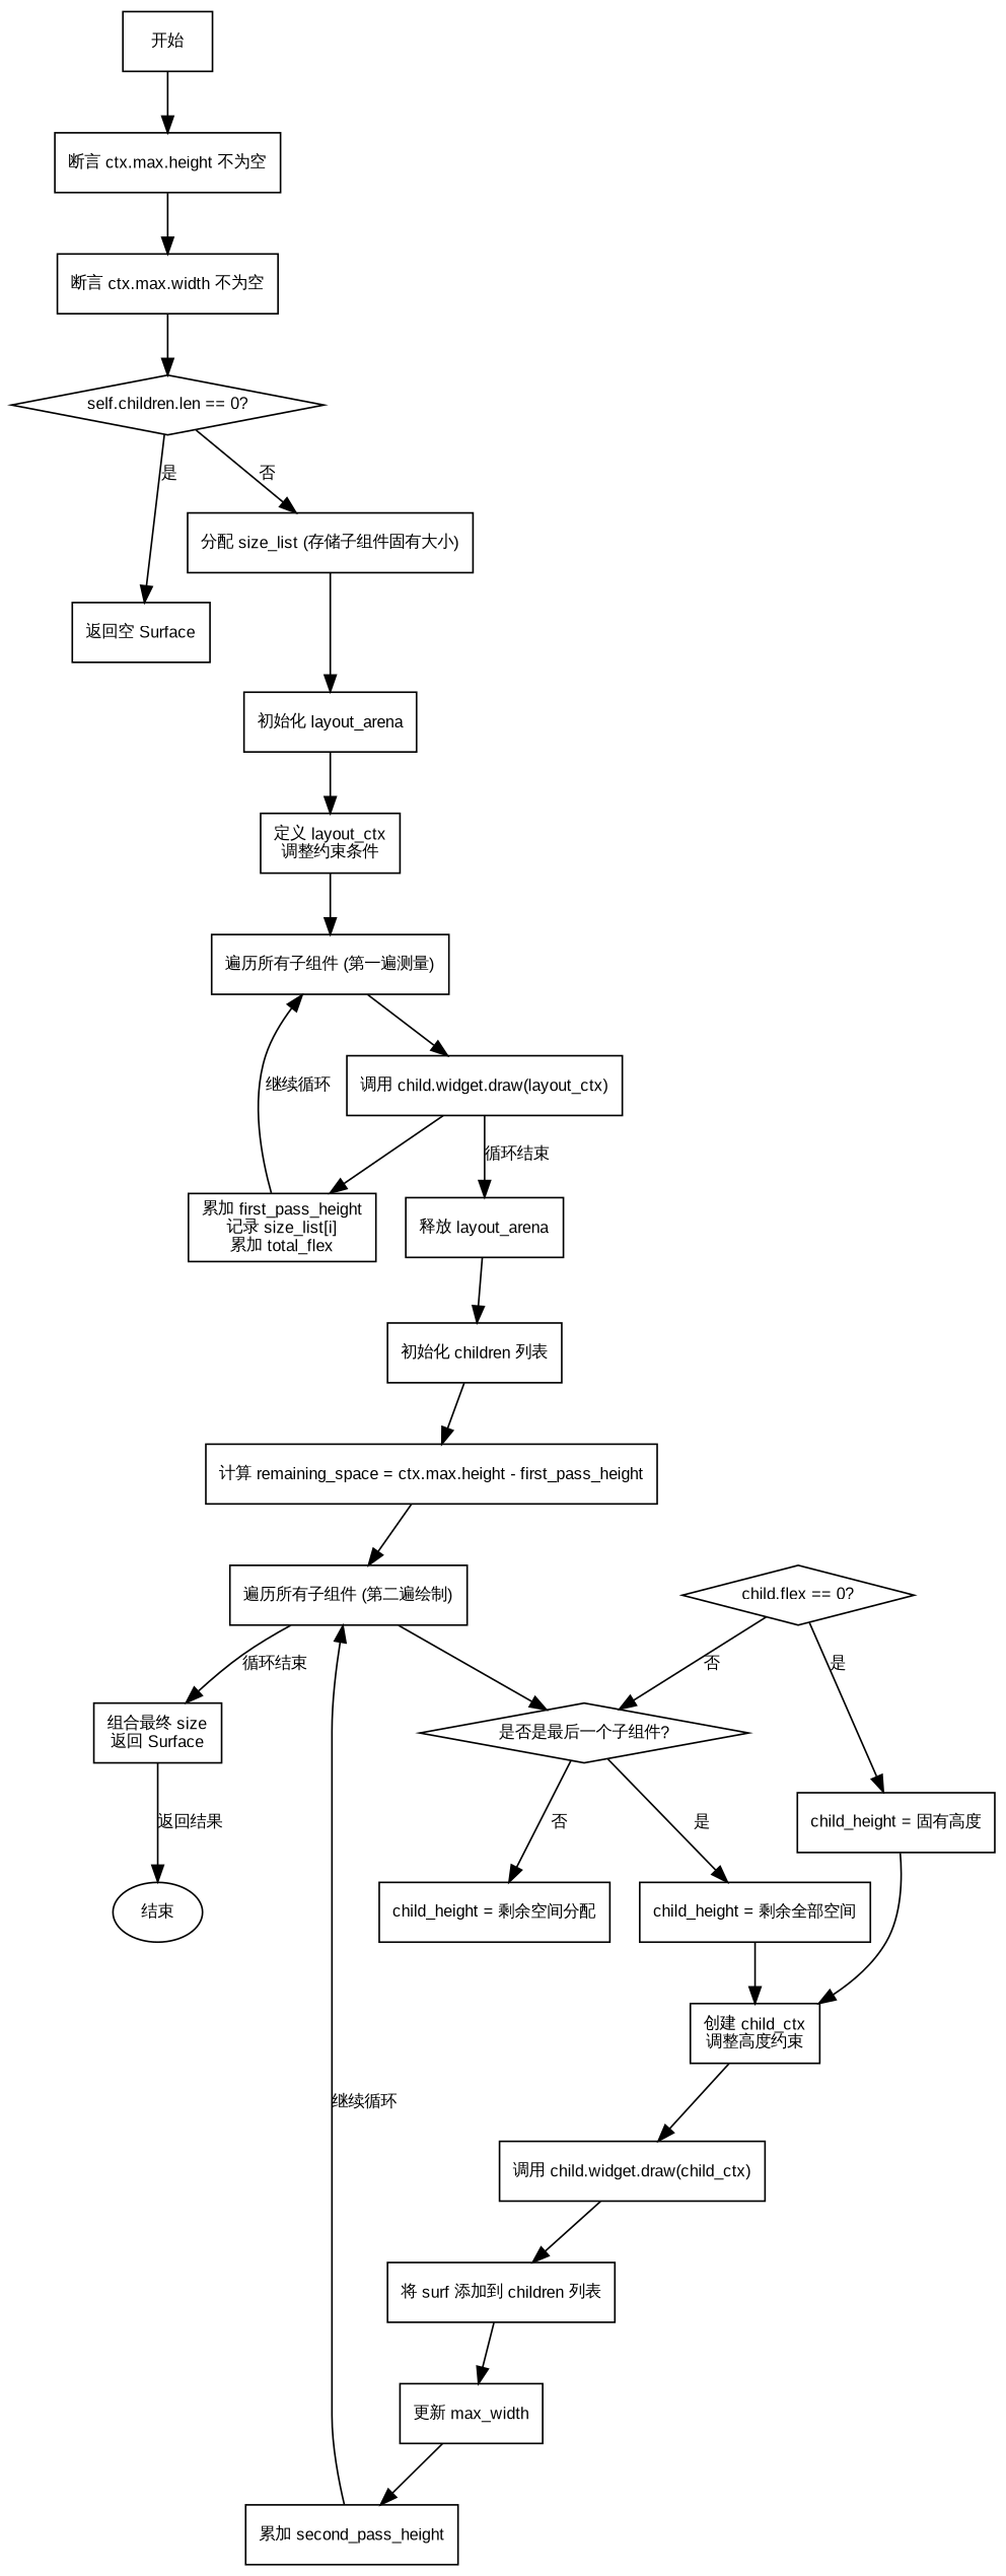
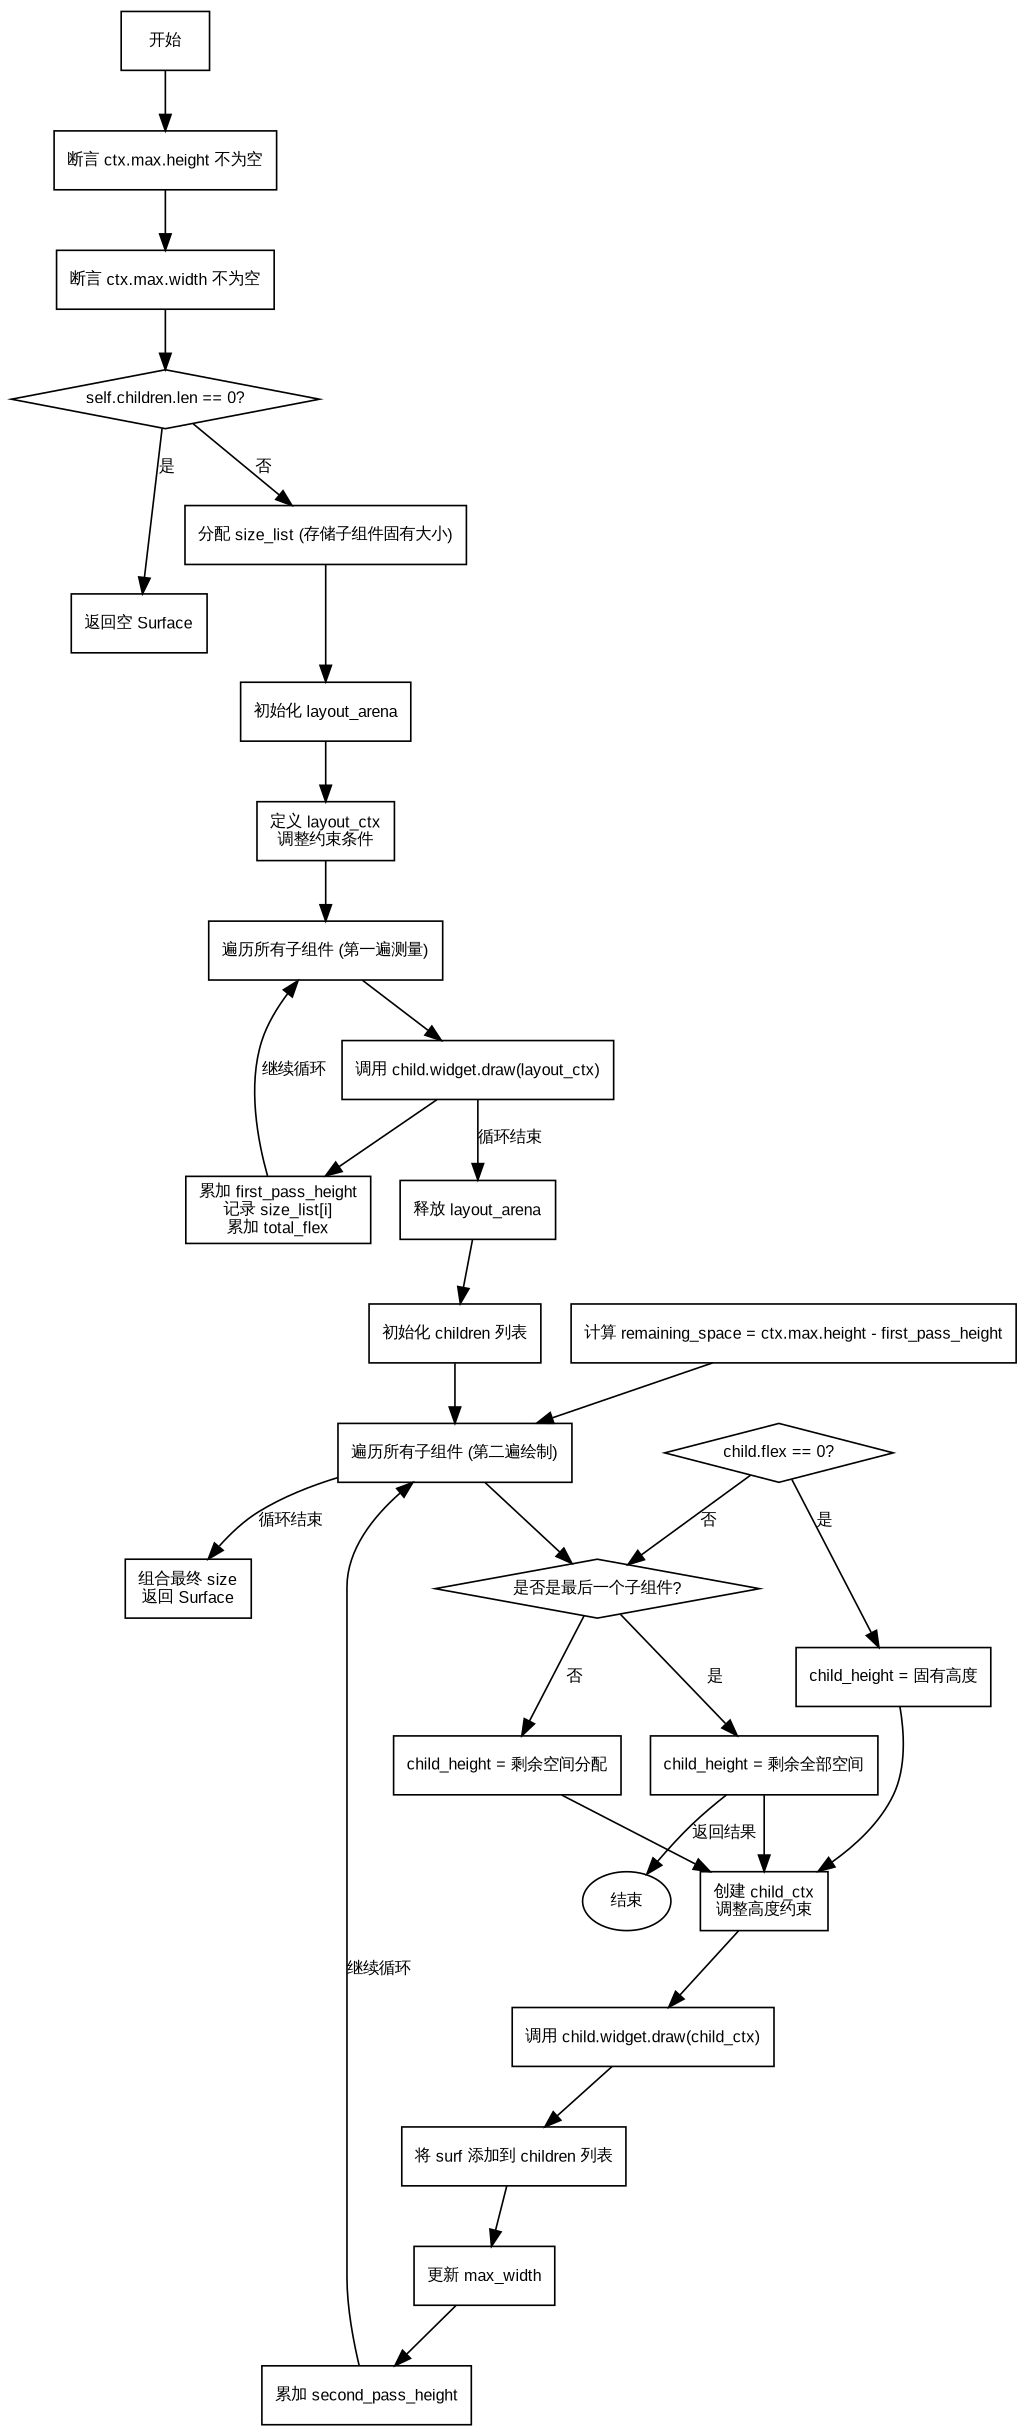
  digraph {
    node [fontname=Arial fontsize=10 shape=rectangle]
    edge [fontname=Arial fontsize=10]
    n1 [label="开始"]
    n2 [label="断言 ctx.max.height 不为空"]
    n3 [label="断言 ctx.max.width 不为空"]
    n4 [label="self.children.len == 0?" shape=diamond]
    n5 [label="返回空 Surface"]
    n6 [label="分配 size_list (存储子组件固有大小)"]
    n7 [label="组合最终 size\n返回 Surface"]
    n8 [label="初始化 layout_arena"]
    n9 [label="结束" shape=oval]
    n10 [label="定义 layout_ctx\n调整约束条件"]
    n11 [label="遍历所有子组件 (第一遍测量)"]
    n12 [label="调用 child.widget.draw(layout_ctx)"]
    n13 [label="释放 layout_arena"]
    n14 [label="累加 first_pass_height\n记录 size_list[i]\n累加 total_flex"]
    n15 [label="初始化 children 列表"]
    n16 [label="计算 remaining_space = ctx.max.height - first_pass_height"]
    n17 [label="遍历所有子组件 (第二遍绘制)"]
    n18 [label="是否是最后一个子组件?" shape=diamond]
    n19 [label="child.flex == 0?" shape=diamond]
    n20 [label="child_height = 固有高度"]
    n21 [label="child_height = 剩余空间分配"]
    n22 [label="child_height = 剩余全部空间"]
    n23 [label="创建 child_ctx\n调整高度约束"]
    n24 [label="调用 child.widget.draw(child_ctx)"]
    n25 [label="将 surf 添加到 children 列表"]
    n26 [label="更新 max_width"]
    n27 [label="累加 second_pass_height"]
    n1 -> n2
    n2 -> n3
    n3 -> n4
    n4 -> n5 [label="是"]
    n4 -> n6 [label="否"]
    n5 -> n7 [style=invis]
    n6 -> n8
-   n7 -> n9 [label="返回结果"]
+   n22 -> n9 [label="返回结果"]
    n8 -> n10
    n10 -> n11
    n11 -> n12
    n12 -> n13 [label="循环结束"]
    n12 -> n14
    n13 -> n15
    n14 -> n11 [label="继续循环"]
-   n15 -> n16
+   n15 -> n17
    n16 -> n17
    n17 -> n7 [label="循环结束"]
    n17 -> n18
    n18 -> n21 [label="否"]
    n18 -> n22 [label="是"]
    n19 -> n18 [label="否"]
    n19 -> n20 [label="是"]
    n20 -> n23
+   n21 -> n23
    n22 -> n23
    n23 -> n24
    n24 -> n25
    n25 -> n26
    n26 -> n27
    n27 -> n17 [label="继续循环"]
  }
